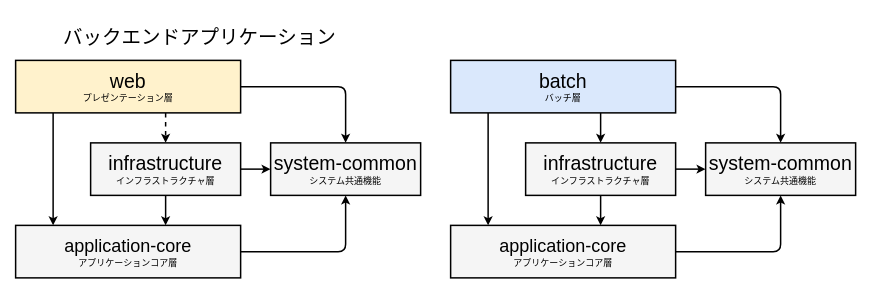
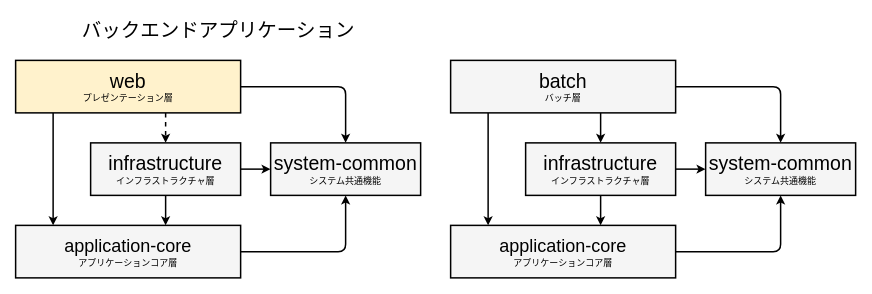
  <mxCell id="0" />
  <mxCell id="1" parent="0" />
- <mxCell id="2" value="&lt;font style=&quot;font-size: 26px;&quot;&gt;バックエンドアプリケーション&lt;/font&gt;" style="text;html=1;align=center;verticalAlign=middle;resizable=0;points=[];autosize=1;strokeColor=none;fillColor=none;fontColor=#000000;" parent="1" vertex="1"><mxGeometry x="70" y="30" width="390" height="40" as="geometry" /></mxCell>
+ <mxCell id="2" value="&lt;font style=&quot;font-size: 26px;&quot;&gt;バックエンドアプリケーション&lt;/font&gt;" style="text;html=1;align=center;verticalAlign=middle;resizable=0;points=[];autosize=1;strokeColor=none;fillColor=none;fontColor=#000000;" parent="1" vertex="1"><mxGeometry x="95" y="20" width="390" height="40" as="geometry" /></mxCell>
  <mxCell id="3" style="html=1;strokeWidth=2;entryX=0.5;entryY=1;entryDx=0;entryDy=0;exitX=0.5;exitY=0;exitDx=0;exitDy=0;strokeColor=#000000;fontColor=#000000;" parent="1" edge="1"><mxGeometry relative="1" as="geometry"><mxPoint x="800" y="150" as="sourcePoint" /><mxPoint x="800" y="190" as="targetPoint" /></mxGeometry></mxCell>
- <mxCell id="4" value="&lt;span style=&quot;font-size: 26px;&quot;&gt;batch&lt;/span&gt;&lt;br&gt;バッチ層" style="rounded=0;whiteSpace=wrap;html=1;fillColor=#dae8fc;fontColor=#000000;strokeColor=#000000;strokeWidth=2;" parent="1" vertex="1"><mxGeometry x="600" y="80" width="300" height="70" as="geometry" /></mxCell>
+ <mxCell id="4" value="&lt;span style=&quot;font-size: 26px;&quot;&gt;batch&lt;/span&gt;&lt;br&gt;バッチ層" style="rounded=0;whiteSpace=wrap;html=1;fillColor=#F5F5F5;fontColor=#000000;strokeColor=#000000;strokeWidth=2;" parent="1" vertex="1"><mxGeometry x="600" y="80" width="300" height="70" as="geometry" /></mxCell>
  <mxCell id="5" value="&lt;font style=&quot;font-size: 24px;&quot;&gt;application-core&lt;br&gt;&lt;/font&gt;アプリケーションコア層" style="rounded=0;whiteSpace=wrap;html=1;fillColor=#F5F5F5;fontColor=#000000;strokeColor=#000000;strokeWidth=2;" parent="1" vertex="1"><mxGeometry x="600" y="300" width="300" height="70" as="geometry" /></mxCell>
  <mxCell id="6" value="" style="html=1;strokeColor=#000000;strokeWidth=2;entryX=0.5;entryY=1;entryDx=0;entryDy=0;exitX=0.5;exitY=0;exitDx=0;exitDy=0;fontColor=#000000;" parent="1" edge="1"><mxGeometry relative="1" as="geometry"><mxPoint x="800" y="300" as="targetPoint" /><mxPoint x="800" y="260" as="sourcePoint" /></mxGeometry></mxCell>
  <mxCell id="7" value="&lt;font style=&quot;font-size: 26px;&quot;&gt;infrastructure&lt;/font&gt;&lt;br&gt;インフラストラクチャ層" style="rounded=0;whiteSpace=wrap;html=1;fillColor=#F5F5F5;fontColor=#000000;strokeColor=#000000;strokeWidth=2;" parent="1" vertex="1"><mxGeometry x="700" y="190" width="200" height="70" as="geometry" /></mxCell>
  <mxCell id="8" value="&lt;font style=&quot;font-size: 26px;&quot;&gt;system-common&lt;/font&gt;&lt;br&gt;システム共通機能" style="rounded=0;whiteSpace=wrap;html=1;fillColor=#F5F5F5;fontColor=#000000;strokeColor=#000000;strokeWidth=2;" parent="1" vertex="1"><mxGeometry x="940" y="190" width="200" height="70" as="geometry" /></mxCell>
  <mxCell id="9" style="edgeStyle=orthogonalEdgeStyle;html=1;strokeWidth=2;strokeColor=#000000;fontColor=#000000;" parent="1" source="4" target="8" edge="1"><mxGeometry relative="1" as="geometry" /></mxCell>
  <mxCell id="10" style="edgeStyle=orthogonalEdgeStyle;html=1;entryX=0.5;entryY=1;entryDx=0;entryDy=0;strokeWidth=2;strokeColor=#000000;fontColor=#000000;" parent="1" source="5" target="8" edge="1"><mxGeometry relative="1" as="geometry" /></mxCell>
  <mxCell id="11" style="edgeStyle=orthogonalEdgeStyle;html=1;entryX=0;entryY=0.5;entryDx=0;entryDy=0;strokeWidth=2;strokeColor=#000000;fontColor=#000000;" parent="1" source="7" target="8" edge="1"><mxGeometry relative="1" as="geometry" /></mxCell>
  <mxCell id="12" value="" style="html=1;strokeWidth=2;exitX=0.5;exitY=0;exitDx=0;exitDy=0;strokeColor=#000000;fontColor=#000000;" parent="1" edge="1"><mxGeometry relative="1" as="geometry"><mxPoint x="650" y="150" as="sourcePoint" /><mxPoint x="650" y="300" as="targetPoint" /></mxGeometry></mxCell>
  <mxCell id="13" style="html=1;dashed=1;strokeWidth=2;entryX=0.5;entryY=1;entryDx=0;entryDy=0;exitX=0.5;exitY=0;exitDx=0;exitDy=0;strokeColor=#000000;fontColor=#000000;" parent="1" edge="1"><mxGeometry relative="1" as="geometry"><mxPoint x="220" y="150" as="sourcePoint" /><mxPoint x="220" y="190" as="targetPoint" /></mxGeometry></mxCell>
  <mxCell id="14" value="&lt;font style=&quot;font-size: 26px;&quot;&gt;web&lt;/font&gt;&lt;br&gt;プレゼンテーション層" style="rounded=0;whiteSpace=wrap;html=1;fillColor=#fff2cc;fontColor=#000000;strokeColor=#000000;strokeWidth=2;" parent="1" vertex="1"><mxGeometry x="20" y="80" width="300" height="70" as="geometry" /></mxCell>
  <mxCell id="15" value="&lt;font style=&quot;font-size: 24px;&quot;&gt;application-core&lt;br&gt;&lt;/font&gt;アプリケーションコア層" style="rounded=0;whiteSpace=wrap;html=1;fillColor=#F5F5F5;fontColor=#000000;strokeColor=#000000;strokeWidth=2;" parent="1" vertex="1"><mxGeometry x="20" y="300" width="300" height="70" as="geometry" /></mxCell>
  <mxCell id="16" value="" style="html=1;strokeColor=#000000;strokeWidth=2;entryX=0.5;entryY=1;entryDx=0;entryDy=0;exitX=0.5;exitY=0;exitDx=0;exitDy=0;fontColor=#000000;" parent="1" edge="1"><mxGeometry relative="1" as="geometry"><mxPoint x="220" y="300" as="targetPoint" /><mxPoint x="220" y="260" as="sourcePoint" /></mxGeometry></mxCell>
  <mxCell id="17" value="&lt;font style=&quot;font-size: 26px;&quot;&gt;infrastructure&lt;/font&gt;&lt;br&gt;インフラストラクチャ層" style="rounded=0;whiteSpace=wrap;html=1;fillColor=#F5F5F5;fontColor=#000000;strokeColor=#000000;strokeWidth=2;" parent="1" vertex="1"><mxGeometry x="120" y="190" width="200" height="70" as="geometry" /></mxCell>
  <mxCell id="18" value="&lt;font style=&quot;font-size: 26px;&quot;&gt;system-common&lt;/font&gt;&lt;br&gt;システム共通機能" style="rounded=0;whiteSpace=wrap;html=1;fillColor=#F5F5F5;fontColor=#000000;strokeColor=#000000;strokeWidth=2;" parent="1" vertex="1"><mxGeometry x="360" y="190" width="200" height="70" as="geometry" /></mxCell>
  <mxCell id="19" style="edgeStyle=orthogonalEdgeStyle;html=1;strokeWidth=2;strokeColor=#000000;fontColor=#000000;" parent="1" source="14" target="18" edge="1"><mxGeometry relative="1" as="geometry" /></mxCell>
  <mxCell id="20" style="edgeStyle=orthogonalEdgeStyle;html=1;entryX=0.5;entryY=1;entryDx=0;entryDy=0;strokeWidth=2;strokeColor=#000000;fontColor=#000000;" parent="1" source="15" target="18" edge="1"><mxGeometry relative="1" as="geometry" /></mxCell>
  <mxCell id="21" style="edgeStyle=orthogonalEdgeStyle;html=1;entryX=0;entryY=0.5;entryDx=0;entryDy=0;strokeWidth=2;strokeColor=#000000;fontColor=#000000;" parent="1" source="17" target="18" edge="1"><mxGeometry relative="1" as="geometry" /></mxCell>
  <mxCell id="22" value="" style="html=1;strokeWidth=2;exitX=0.5;exitY=0;exitDx=0;exitDy=0;strokeColor=#000000;fontColor=#000000;" parent="1" edge="1"><mxGeometry relative="1" as="geometry"><mxPoint x="70" y="150" as="sourcePoint" /><mxPoint x="70" y="300" as="targetPoint" /></mxGeometry></mxCell>
